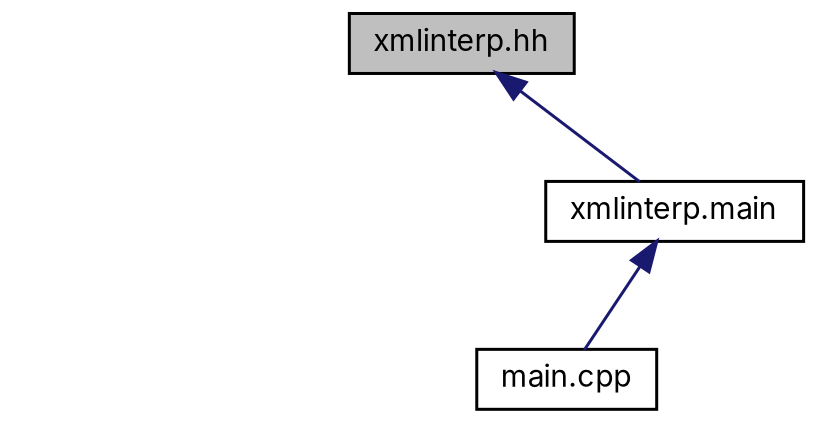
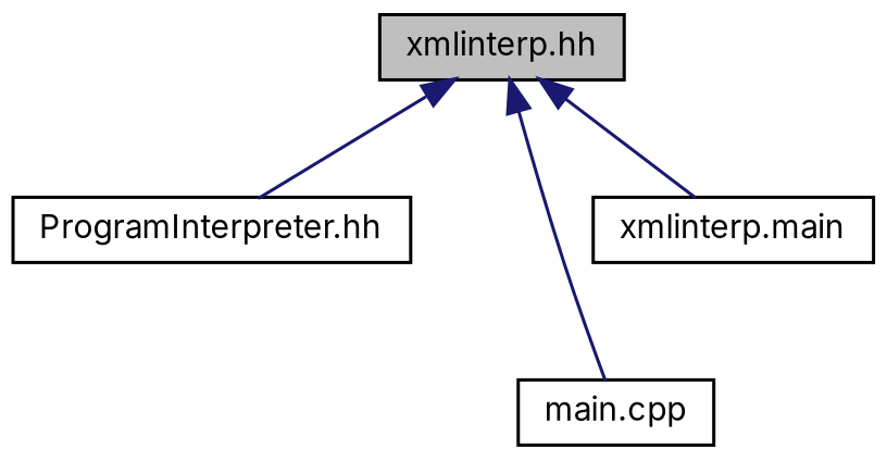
  digraph {
    fontname=Inter
    node [color=black fillcolor=white fontname=Inter fontsize=10 shape=record style=filled]
    edge [color=midnightblue dir=back fontname=Inter fontsize=10 labelfontname=FreeSans labelfontsize=10 style=solid]
    n1 [fillcolor=grey75 fontcolor=black height=0.2 label="xmlinterp.hh" width=0.4]
+   n2 [height=0.2 label="ProgramInterpreter.hh" width=0.4]
    n3 [height=0.2 label="main.cpp" width=0.4]
    n4 [height=0.2 label="xmlinterp.main" width=0.4]
-   n4 -> n3
+   n1 -> n2
+   n1 -> n3
    n1 -> n4
  }
